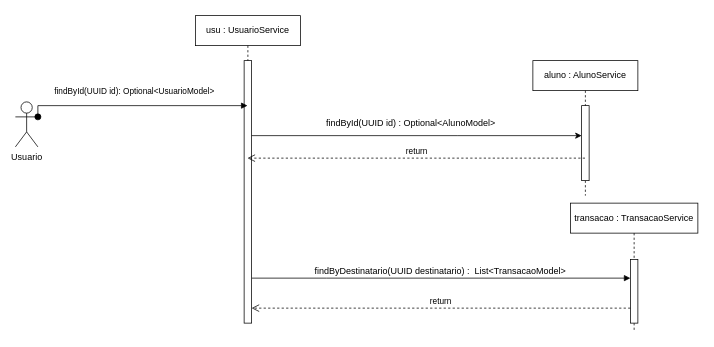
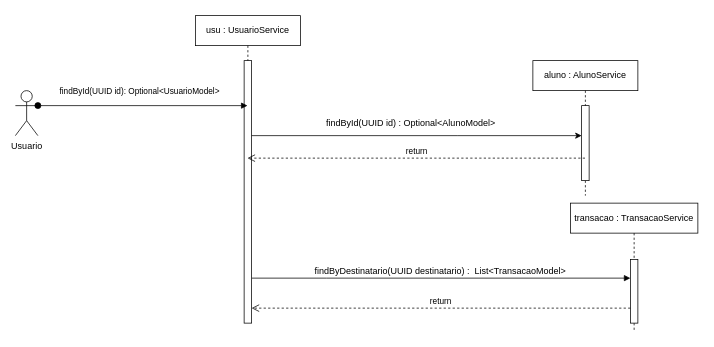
  <mxCell id="0" />
  <mxCell id="1" parent="0" />
  <mxCell id="2" value="transacao : TransacaoService" style="shape=umlLifeline;perimeter=lifelinePerimeter;whiteSpace=wrap;html=1;container=0;dropTarget=0;collapsible=0;recursiveResize=0;outlineConnect=0;portConstraint=eastwest;newEdgeStyle={&quot;edgeStyle&quot;:&quot;elbowEdgeStyle&quot;,&quot;elbow&quot;:&quot;vertical&quot;,&quot;curved&quot;:0,&quot;rounded&quot;:0};" parent="1" vertex="1"><mxGeometry x="760" y="270" width="170" height="170" as="geometry" /></mxCell>
  <mxCell id="3" value="" style="html=1;points=[];perimeter=orthogonalPerimeter;outlineConnect=0;targetShapes=umlLifeline;portConstraint=eastwest;newEdgeStyle={&quot;edgeStyle&quot;:&quot;elbowEdgeStyle&quot;,&quot;elbow&quot;:&quot;vertical&quot;,&quot;curved&quot;:0,&quot;rounded&quot;:0};" parent="2" vertex="1"><mxGeometry x="80" y="75" width="10" height="85" as="geometry" /></mxCell>
  <mxCell id="4" value="&lt;font style=&quot;font-size: 12px;&quot;&gt;findByDestinatario(UUID destinatario) :&amp;nbsp; List&amp;lt;TransacaoModel&amp;gt;&amp;nbsp;&lt;/font&gt;" style="html=1;verticalAlign=bottom;endArrow=block;edgeStyle=elbowEdgeStyle;elbow=vertical;curved=0;rounded=0;" parent="1" source="8" target="3" edge="1"><mxGeometry relative="1" as="geometry"><mxPoint x="310" y="370" as="sourcePoint" /><Array as="points"><mxPoint x="435" y="370" /><mxPoint x="435" y="200" /><mxPoint x="885" y="170" /></Array></mxGeometry></mxCell>
  <mxCell id="5" value="return" style="html=1;verticalAlign=bottom;endArrow=open;dashed=1;endSize=8;edgeStyle=elbowEdgeStyle;elbow=vertical;curved=0;rounded=0;" parent="1" source="3" target="8" edge="1"><mxGeometry relative="1" as="geometry"><mxPoint x="310" y="410" as="targetPoint" /><Array as="points"><mxPoint x="455" y="410" /><mxPoint x="455" y="430" /><mxPoint x="385" y="240" /><mxPoint x="885" y="210" /><mxPoint x="765" y="210" /></Array></mxGeometry></mxCell>
- <mxCell id="6" value="Usuario" style="shape=umlActor;verticalLabelPosition=bottom;verticalAlign=top;html=1;outlineConnect=0;" parent="1" vertex="1"><mxGeometry x="20" y="135" width="30" height="60" as="geometry" /></mxCell>
+ <mxCell id="6" value="Usuario" style="shape=umlActor;verticalLabelPosition=bottom;verticalAlign=top;html=1;outlineConnect=0;" parent="1" vertex="1"><mxGeometry x="20" y="120" width="30" height="60" as="geometry" /></mxCell>
  <mxCell id="7" value="usu : UsuarioService" style="shape=umlLifeline;perimeter=lifelinePerimeter;whiteSpace=wrap;html=1;container=0;dropTarget=0;collapsible=0;recursiveResize=0;outlineConnect=0;portConstraint=eastwest;newEdgeStyle={&quot;edgeStyle&quot;:&quot;elbowEdgeStyle&quot;,&quot;elbow&quot;:&quot;vertical&quot;,&quot;curved&quot;:0,&quot;rounded&quot;:0};" parent="1" vertex="1"><mxGeometry x="260" y="20" width="140" height="410" as="geometry" /></mxCell>
  <mxCell id="8" value="" style="html=1;points=[];perimeter=orthogonalPerimeter;outlineConnect=0;targetShapes=umlLifeline;portConstraint=eastwest;newEdgeStyle={&quot;edgeStyle&quot;:&quot;elbowEdgeStyle&quot;,&quot;elbow&quot;:&quot;vertical&quot;,&quot;curved&quot;:0,&quot;rounded&quot;:0};" parent="7" vertex="1"><mxGeometry x="65" y="60" width="10" height="350" as="geometry" /></mxCell>
  <mxCell id="9" value="findById(UUID id):&amp;nbsp;Optional&amp;lt;UsuarioModel&amp;gt;&amp;nbsp;" style="html=1;verticalAlign=bottom;startArrow=oval;endArrow=block;startSize=8;edgeStyle=elbowEdgeStyle;elbow=vertical;curved=0;rounded=0;exitX=1;exitY=0.333;exitDx=0;exitDy=0;exitPerimeter=0;" parent="1" source="6" target="7" edge="1"><mxGeometry x="-0.018" y="10" relative="1" as="geometry"><mxPoint x="120" y="310" as="sourcePoint" /><mxPoint x="510" y="310" as="targetPoint" /><Array as="points"><mxPoint x="160" y="140" /><mxPoint x="110" y="160" /></Array><mxPoint as="offset" /></mxGeometry></mxCell>
  <mxCell id="10" value="aluno : AlunoService" style="shape=umlLifeline;perimeter=lifelinePerimeter;whiteSpace=wrap;html=1;container=0;dropTarget=0;collapsible=0;recursiveResize=0;outlineConnect=0;portConstraint=eastwest;newEdgeStyle={&quot;edgeStyle&quot;:&quot;elbowEdgeStyle&quot;,&quot;elbow&quot;:&quot;vertical&quot;,&quot;curved&quot;:0,&quot;rounded&quot;:0};" parent="1" vertex="1"><mxGeometry x="710" y="80" width="140" height="180" as="geometry" /></mxCell>
  <mxCell id="11" value="" style="html=1;points=[];perimeter=orthogonalPerimeter;outlineConnect=0;targetShapes=umlLifeline;portConstraint=eastwest;newEdgeStyle={&quot;edgeStyle&quot;:&quot;elbowEdgeStyle&quot;,&quot;elbow&quot;:&quot;vertical&quot;,&quot;curved&quot;:0,&quot;rounded&quot;:0};" parent="10" vertex="1"><mxGeometry x="65" y="60" width="10" height="100" as="geometry" /></mxCell>
  <mxCell id="12" value="return" style="html=1;verticalAlign=bottom;endArrow=open;dashed=1;endSize=8;edgeStyle=elbowEdgeStyle;elbow=vertical;curved=0;rounded=0;" parent="1" source="10" target="7" edge="1"><mxGeometry relative="1" as="geometry"><mxPoint x="420" y="340" as="targetPoint" /><Array as="points"><mxPoint x="630" y="210" /><mxPoint x="710" y="220" /><mxPoint x="515" y="340" /><mxPoint x="770" y="310" /><mxPoint x="650" y="310" /></Array><mxPoint x="805" y="340" as="sourcePoint" /></mxGeometry></mxCell>
  <mxCell id="13" value="" style="endArrow=classic;html=1;rounded=0;" edge="1" parent="1"><mxGeometry width="50" height="50" relative="1" as="geometry"><mxPoint x="335" y="180" as="sourcePoint" /><mxPoint x="775" y="180" as="targetPoint" /><Array as="points"><mxPoint x="610" y="180" /></Array></mxGeometry></mxCell>
  <mxCell id="14" value="findById(UUID id) :&amp;nbsp;Optional&amp;lt;AlunoModel&amp;gt;&lt;br&gt;&amp;nbsp;" style="text;html=1;strokeColor=none;fillColor=none;align=center;verticalAlign=middle;whiteSpace=wrap;rounded=0;" vertex="1" parent="1"><mxGeometry x="370" y="155" width="355" height="30" as="geometry" /></mxCell>
